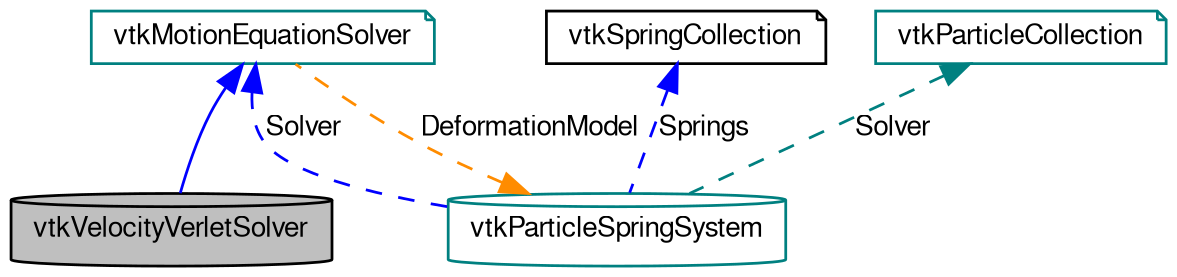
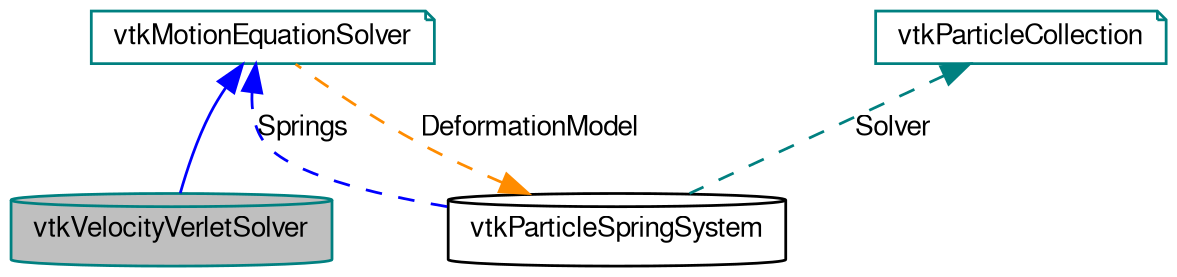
  digraph {
    node [color=teal fontname=FreeSans fontsize=10 shape=note]
    edge [color=blue dir=back fontname=FreeSans fontsize=10 labelfontname=FreeSans labelfontsize=10 style=dashed]
-   n1 [color=black fillcolor=grey75 fontcolor=black height=0.2 label=vtkVelocityVerletSolver shape=cylinder style=filled width=0.4]
+   n1 [fillcolor=grey75 fontcolor=black height=0.2 label=vtkVelocityVerletSolver shape=cylinder style=filled width=0.4]
    n2 [height=0.2 label=vtkMotionEquationSolver width=0.4]
-   n3 [height=0.2 label=vtkParticleSpringSystem shape=cylinder width=0.4]
-   n4 [color=black height=0.2 label=vtkSpringCollection width=0.4]
+   n3 [color=black height=0.2 label=vtkParticleSpringSystem shape=cylinder width=0.4]
    n5 [height=0.2 label=vtkParticleCollection width=0.4]
    n2 -> n1 [style=solid]
-   n2 -> n3 [label=Solver]
+   n2 -> n3 [label=Springs]
    n3 -> n2 [color=darkorange label=DeformationModel]
-   n4 -> n3 [label=Springs]
    n5 -> n3 [color=teal label=Solver]
  }
